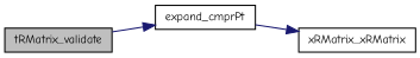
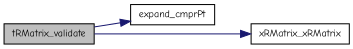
  digraph {
    fontname="Comic Neue"
    rankdir=LR
    node [color=black fillcolor=white fontname="Comic Neue" fontsize=10 shape=record style=filled]
    edge [color=midnightblue fontname="Comic Neue" fontsize=10 labelfontname="FreeSans.ttf" labelfontsize=10 style=solid]
    n1 [fillcolor=grey75 fontcolor=black height=0.2 label=tRMatrix_validate width=0.4]
    n2 [height=0.2 label=expand_cmprPt width=0.4]
    n3 [height=0.2 label=xRMatrix_xRMatrix width=0.4]
    n1 -> n2
-   n2 -> n3
+   n1 -> n3
  }
